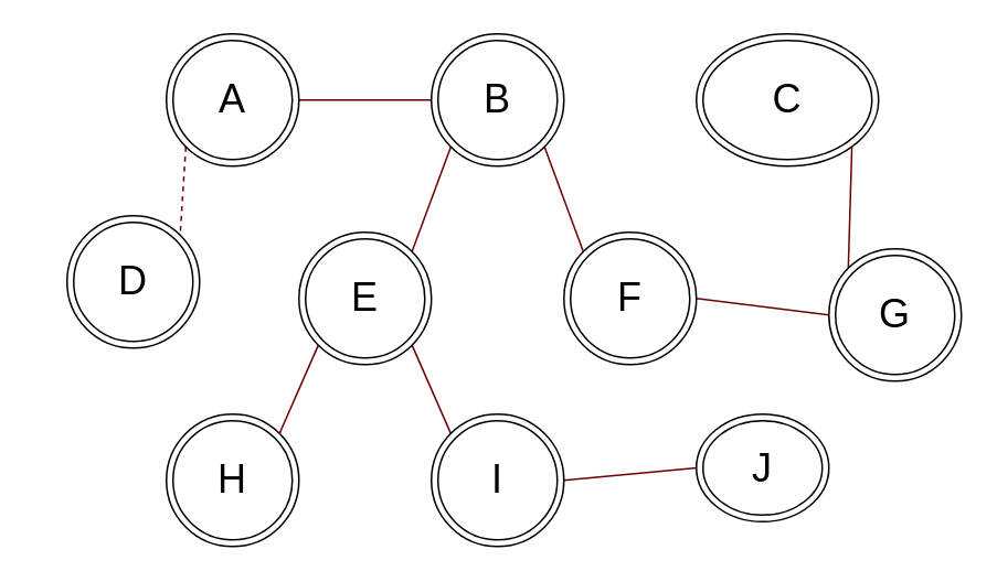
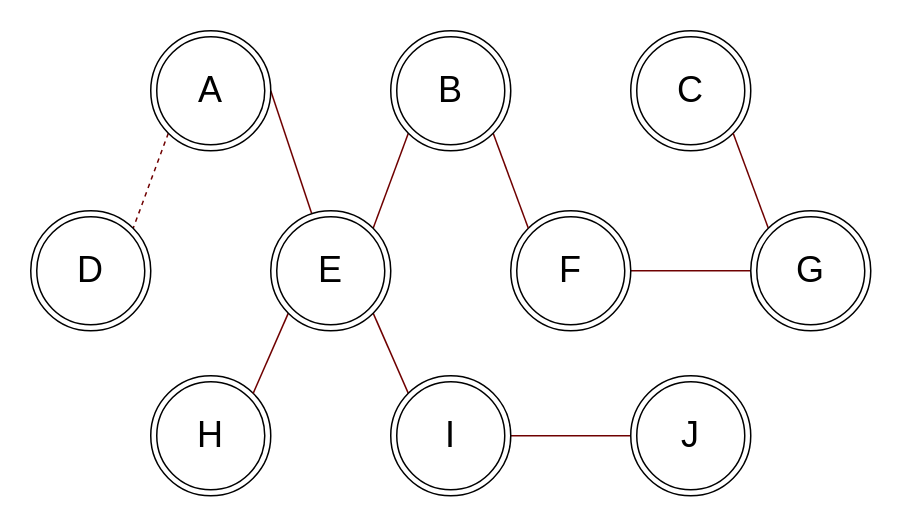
  <mxCell id="0" />
  <mxCell id="1" parent="0" />
- <mxCell id="2" style="edgeStyle=none;html=1;exitX=1;exitY=0.5;exitDx=0;exitDy=0;entryX=0;entryY=0.5;entryDx=0;entryDy=0;endArrow=none;endFill=0;fillColor=#a20025;strokeColor=#6F0000;" edge="1" parent="1" source="4" target="10"><mxGeometry relative="1" as="geometry" /></mxCell>
+ <mxCell id="2" style="edgeStyle=none;html=1;exitX=1;exitY=0.5;exitDx=0;exitDy=0;endArrow=none;endFill=0;fillColor=#a20025;strokeColor=#6F0000;" edge="1" parent="1" source="4" target="16"><mxGeometry relative="1" as="geometry" /></mxCell>
  <mxCell id="3" style="edgeStyle=none;html=1;exitX=0;exitY=1;exitDx=0;exitDy=0;entryX=1;entryY=0;entryDx=0;entryDy=0;endArrow=none;endFill=0;fillColor=#a20025;strokeColor=#6F0000;dashed=1;" edge="1" parent="1" source="4" target="17"><mxGeometry relative="1" as="geometry" /></mxCell>
  <mxCell id="4" value="&lt;font style=&quot;font-size: 24px;&quot;&gt;A&lt;/font&gt;" style="ellipse;shape=doubleEllipse;whiteSpace=wrap;html=1;aspect=fixed;" vertex="1" parent="1"><mxGeometry x="100" y="20" width="80" height="80" as="geometry" /></mxCell>
  <mxCell id="5" style="edgeStyle=none;html=1;exitX=1;exitY=0.5;exitDx=0;exitDy=0;entryX=0;entryY=0.5;entryDx=0;entryDy=0;endArrow=none;endFill=0;fillColor=#a20025;strokeColor=#6F0000;" edge="1" parent="1" source="6" target="13"><mxGeometry relative="1" as="geometry" /></mxCell>
  <mxCell id="6" value="&lt;font style=&quot;font-size: 24px;&quot;&gt;F&lt;/font&gt;" style="ellipse;shape=doubleEllipse;whiteSpace=wrap;html=1;aspect=fixed;" vertex="1" parent="1"><mxGeometry x="340" y="140" width="80" height="80" as="geometry" /></mxCell>
  <mxCell id="7" value="&lt;font style=&quot;font-size: 24px;&quot;&gt;H&lt;/font&gt;" style="ellipse;shape=doubleEllipse;whiteSpace=wrap;html=1;aspect=fixed;" vertex="1" parent="1"><mxGeometry x="100" y="250" width="80" height="80" as="geometry" /></mxCell>
  <mxCell id="8" style="edgeStyle=none;html=1;exitX=0;exitY=1;exitDx=0;exitDy=0;entryX=1;entryY=0;entryDx=0;entryDy=0;endArrow=none;endFill=0;fillColor=#a20025;strokeColor=#6F0000;" edge="1" parent="1" source="10" target="16"><mxGeometry relative="1" as="geometry" /></mxCell>
  <mxCell id="9" style="edgeStyle=none;html=1;exitX=1;exitY=1;exitDx=0;exitDy=0;entryX=0;entryY=0;entryDx=0;entryDy=0;endArrow=none;endFill=0;fillColor=#a20025;strokeColor=#6F0000;" edge="1" parent="1" source="10" target="6"><mxGeometry relative="1" as="geometry" /></mxCell>
  <mxCell id="10" value="&lt;font style=&quot;font-size: 24px;&quot;&gt;B&lt;/font&gt;" style="ellipse;shape=doubleEllipse;whiteSpace=wrap;html=1;aspect=fixed;" vertex="1" parent="1"><mxGeometry x="260" y="20" width="80" height="80" as="geometry" /></mxCell>
- <mxCell id="11" value="&lt;font style=&quot;font-size: 24px;&quot;&gt;C&lt;/font&gt;" style="ellipse;shape=doubleEllipse;whiteSpace=wrap;html=1;aspect=fixed;" vertex="1" parent="1"><mxGeometry x="420" y="20" width="110" height="80" as="geometry" /></mxCell>
+ <mxCell id="11" value="&lt;font style=&quot;font-size: 24px;&quot;&gt;C&lt;/font&gt;" style="ellipse;shape=doubleEllipse;whiteSpace=wrap;html=1;aspect=fixed;" vertex="1" parent="1"><mxGeometry x="420" y="20" width="80" height="80" as="geometry" /></mxCell>
  <mxCell id="12" style="edgeStyle=none;html=1;exitX=0;exitY=0;exitDx=0;exitDy=0;entryX=1;entryY=1;entryDx=0;entryDy=0;endArrow=none;endFill=0;fillColor=#a20025;strokeColor=#6F0000;" edge="1" parent="1" source="13" target="11"><mxGeometry relative="1" as="geometry" /></mxCell>
- <mxCell id="13" value="&lt;font style=&quot;font-size: 24px;&quot;&gt;G&lt;/font&gt;" style="ellipse;shape=doubleEllipse;whiteSpace=wrap;html=1;aspect=fixed;" vertex="1" parent="1"><mxGeometry x="500" y="150" width="80" height="80" as="geometry" /></mxCell>
+ <mxCell id="13" value="&lt;font style=&quot;font-size: 24px;&quot;&gt;G&lt;/font&gt;" style="ellipse;shape=doubleEllipse;whiteSpace=wrap;html=1;aspect=fixed;" vertex="1" parent="1"><mxGeometry x="500" y="140" width="80" height="80" as="geometry" /></mxCell>
  <mxCell id="14" style="edgeStyle=none;html=1;exitX=0;exitY=1;exitDx=0;exitDy=0;entryX=1;entryY=0;entryDx=0;entryDy=0;endArrow=none;endFill=0;fillColor=#a20025;strokeColor=#6F0000;" edge="1" parent="1" source="16" target="7"><mxGeometry relative="1" as="geometry" /></mxCell>
  <mxCell id="15" style="edgeStyle=none;html=1;exitX=1;exitY=1;exitDx=0;exitDy=0;entryX=0;entryY=0;entryDx=0;entryDy=0;endArrow=none;endFill=0;fillColor=#a20025;strokeColor=#6F0000;" edge="1" parent="1" source="16" target="19"><mxGeometry relative="1" as="geometry" /></mxCell>
  <mxCell id="16" value="&lt;font style=&quot;font-size: 24px;&quot;&gt;E&lt;/font&gt;" style="ellipse;shape=doubleEllipse;whiteSpace=wrap;html=1;aspect=fixed;" vertex="1" parent="1"><mxGeometry x="180" y="140" width="80" height="80" as="geometry" /></mxCell>
- <mxCell id="17" value="&lt;font style=&quot;font-size: 24px;&quot;&gt;D&lt;/font&gt;" style="ellipse;shape=doubleEllipse;whiteSpace=wrap;html=1;aspect=fixed;" vertex="1" parent="1"><mxGeometry x="40" y="130" width="80" height="80" as="geometry" /></mxCell>
+ <mxCell id="17" value="&lt;font style=&quot;font-size: 24px;&quot;&gt;D&lt;/font&gt;" style="ellipse;shape=doubleEllipse;whiteSpace=wrap;html=1;aspect=fixed;" vertex="1" parent="1"><mxGeometry x="20" y="140" width="80" height="80" as="geometry" /></mxCell>
  <mxCell id="18" style="edgeStyle=none;html=1;exitX=1;exitY=0.5;exitDx=0;exitDy=0;entryX=0;entryY=0.5;entryDx=0;entryDy=0;endArrow=none;endFill=0;fillColor=#a20025;strokeColor=#6F0000;" edge="1" parent="1" source="19" target="20"><mxGeometry relative="1" as="geometry" /></mxCell>
  <mxCell id="19" value="&lt;font style=&quot;font-size: 24px;&quot;&gt;I&lt;/font&gt;" style="ellipse;shape=doubleEllipse;whiteSpace=wrap;html=1;aspect=fixed;" vertex="1" parent="1"><mxGeometry x="260" y="250" width="80" height="80" as="geometry" /></mxCell>
- <mxCell id="20" value="&lt;font style=&quot;font-size: 24px;&quot;&gt;J&lt;/font&gt;" style="ellipse;shape=doubleEllipse;whiteSpace=wrap;html=1;aspect=fixed;" vertex="1" parent="1"><mxGeometry x="420" y="250" width="80" height="65" as="geometry" /></mxCell>
+ <mxCell id="20" value="&lt;font style=&quot;font-size: 24px;&quot;&gt;J&lt;/font&gt;" style="ellipse;shape=doubleEllipse;whiteSpace=wrap;html=1;aspect=fixed;" vertex="1" parent="1"><mxGeometry x="420" y="250" width="80" height="80" as="geometry" /></mxCell>
